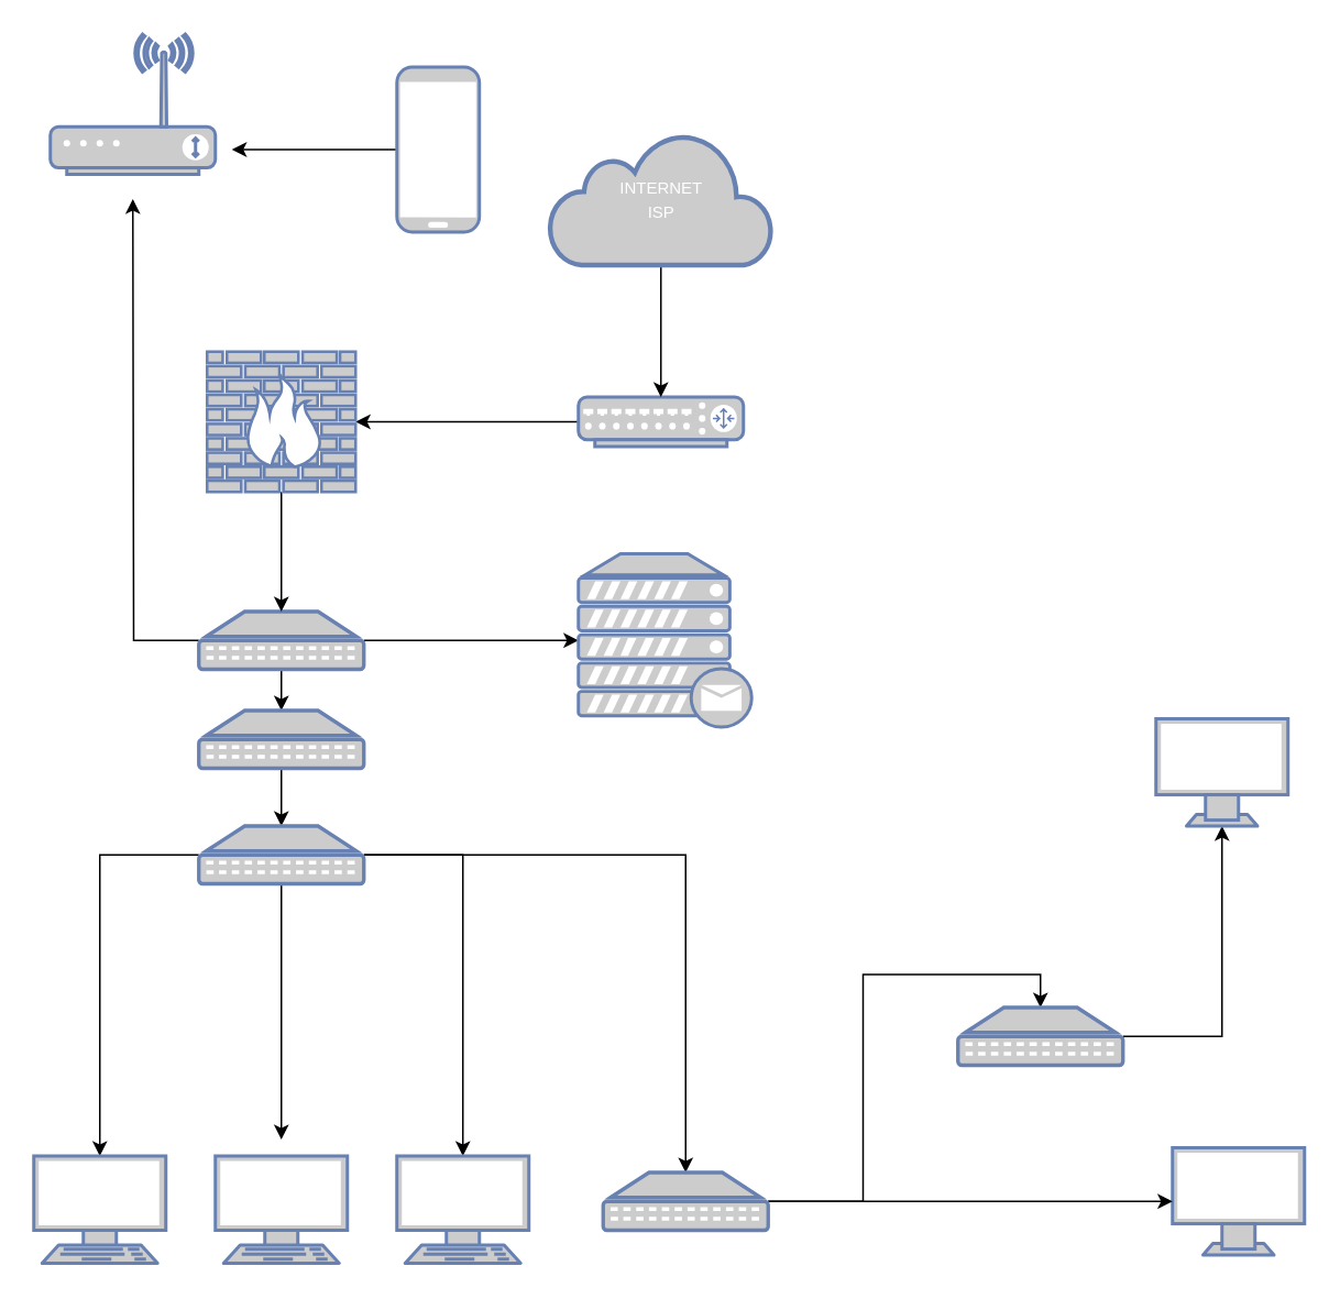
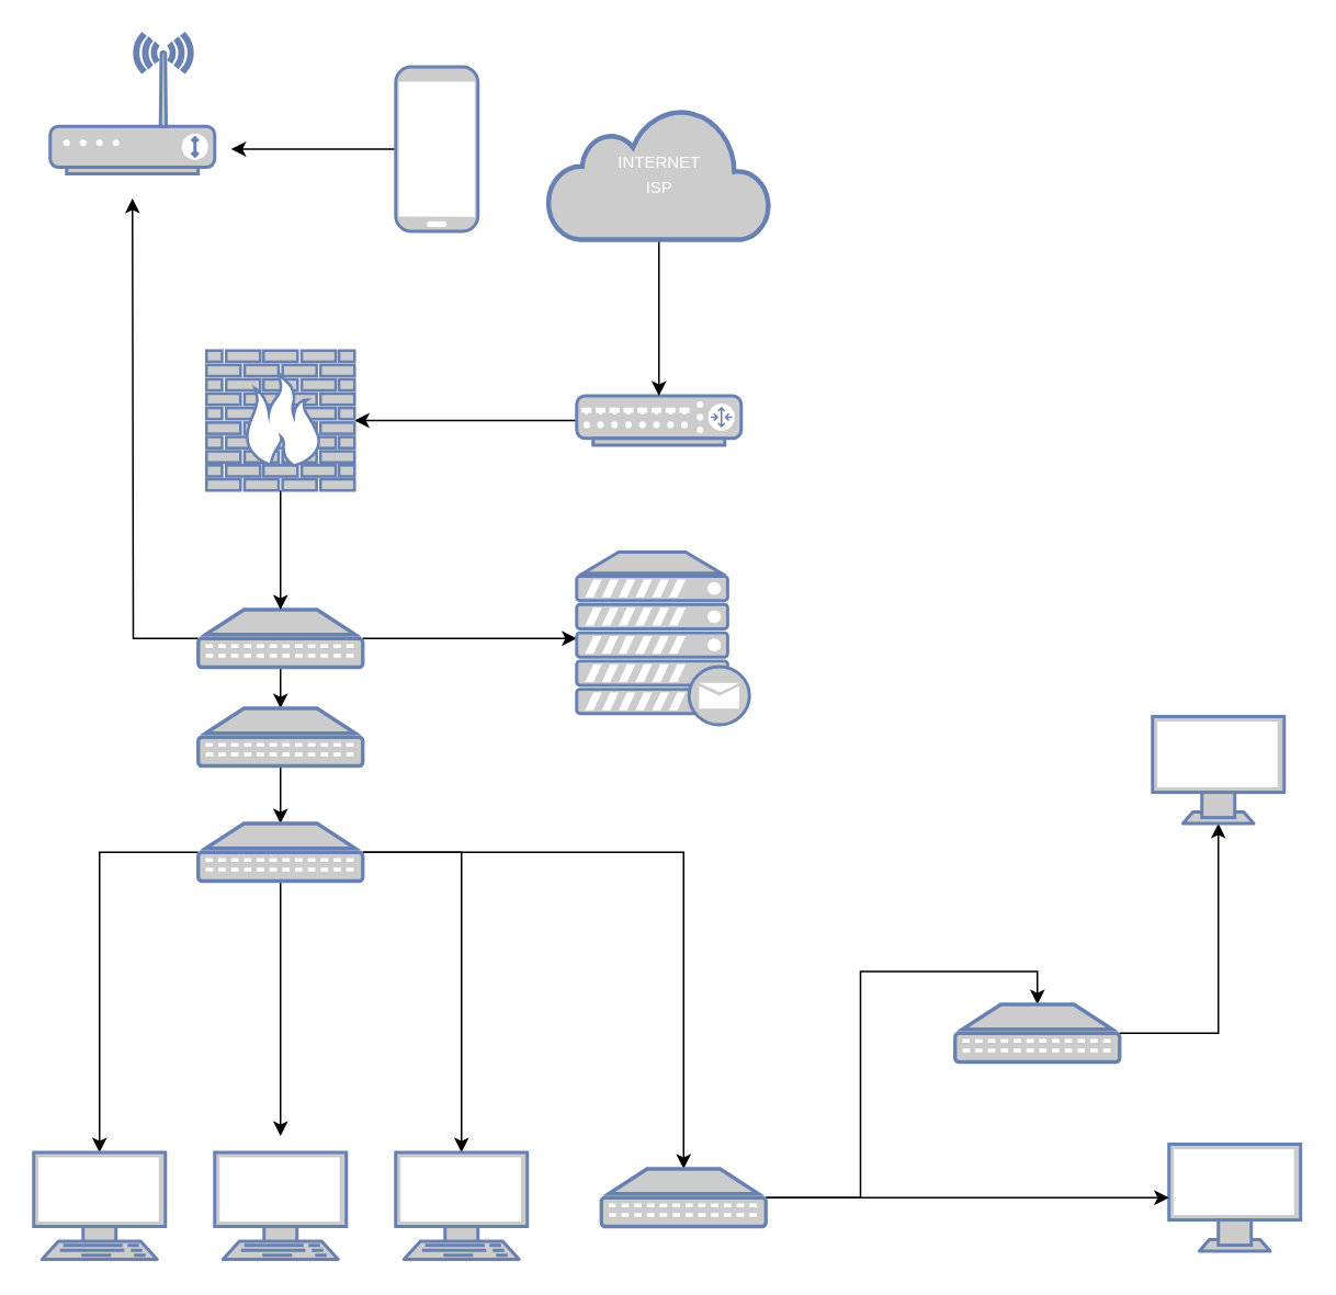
  <mxCell id="0" />
  <mxCell id="1" parent="0" />
  <mxCell id="2" style="edgeStyle=orthogonalEdgeStyle;rounded=0;orthogonalLoop=1;jettySize=auto;html=1;entryX=1;entryY=0.5;entryDx=0;entryDy=0;entryPerimeter=0;" edge="1" parent="1" source="3" target="28"><mxGeometry relative="1" as="geometry" /></mxCell>
  <mxCell id="3" value="" style="fontColor=#0066CC;verticalAlign=top;verticalLabelPosition=bottom;labelPosition=center;align=center;html=1;outlineConnect=0;fillColor=#CCCCCC;strokeColor=#6881B3;gradientColor=none;gradientDirection=north;strokeWidth=2;shape=mxgraph.networks.router;" vertex="1" parent="1"><mxGeometry x="350" y="240" width="100" height="30" as="geometry" /></mxCell>
  <mxCell id="4" style="edgeStyle=orthogonalEdgeStyle;rounded=0;orthogonalLoop=1;jettySize=auto;html=1;exitX=0.5;exitY=1;exitDx=0;exitDy=0;exitPerimeter=0;" edge="1" parent="1" source="5" target="3"><mxGeometry relative="1" as="geometry" /></mxCell>
- <mxCell id="5" value="&lt;font style=&quot;font-size: 10px;&quot;&gt;INTERNET&lt;br&gt;ISP&lt;/font&gt;" style="html=1;outlineConnect=0;fillColor=#CCCCCC;strokeColor=#6881B3;gradientColor=none;gradientDirection=north;strokeWidth=2;shape=mxgraph.networks.cloud;fontColor=#ffffff;" vertex="1" parent="1"><mxGeometry x="332.5" y="80" width="135" height="80" as="geometry" /></mxCell>
+ <mxCell id="5" value="&lt;font style=&quot;font-size: 10px;&quot;&gt;INTERNET&lt;br&gt;ISP&lt;/font&gt;" style="html=1;outlineConnect=0;fillColor=#CCCCCC;strokeColor=#6881B3;gradientColor=none;gradientDirection=north;strokeWidth=2;shape=mxgraph.networks.cloud;fontColor=#ffffff;" vertex="1" parent="1"><mxGeometry x="332.5" y="65" width="135" height="80" as="geometry" /></mxCell>
  <mxCell id="6" style="edgeStyle=orthogonalEdgeStyle;rounded=0;orthogonalLoop=1;jettySize=auto;html=1;" edge="1" parent="1" source="9" target="11"><mxGeometry relative="1" as="geometry" /></mxCell>
  <mxCell id="7" style="edgeStyle=orthogonalEdgeStyle;rounded=0;orthogonalLoop=1;jettySize=auto;html=1;entryX=0;entryY=0.5;entryDx=0;entryDy=0;entryPerimeter=0;" edge="1" parent="1" source="9" target="29"><mxGeometry relative="1" as="geometry" /></mxCell>
  <mxCell id="8" style="edgeStyle=orthogonalEdgeStyle;rounded=0;orthogonalLoop=1;jettySize=auto;html=1;" edge="1" parent="1" source="9"><mxGeometry relative="1" as="geometry"><mxPoint x="80" y="120" as="targetPoint" /></mxGeometry></mxCell>
  <mxCell id="9" value="" style="fontColor=#0066CC;verticalAlign=top;verticalLabelPosition=bottom;labelPosition=center;align=center;html=1;outlineConnect=0;fillColor=#CCCCCC;strokeColor=#6881B3;gradientColor=none;gradientDirection=north;strokeWidth=2;shape=mxgraph.networks.patch_panel;" vertex="1" parent="1"><mxGeometry x="120" y="370" width="100" height="35" as="geometry" /></mxCell>
  <mxCell id="10" style="edgeStyle=orthogonalEdgeStyle;rounded=0;orthogonalLoop=1;jettySize=auto;html=1;" edge="1" parent="1" source="11" target="16"><mxGeometry relative="1" as="geometry" /></mxCell>
  <mxCell id="11" value="" style="fontColor=#0066CC;verticalAlign=top;verticalLabelPosition=bottom;labelPosition=center;align=center;html=1;outlineConnect=0;fillColor=#CCCCCC;strokeColor=#6881B3;gradientColor=none;gradientDirection=north;strokeWidth=2;shape=mxgraph.networks.patch_panel;" vertex="1" parent="1"><mxGeometry x="120" y="430" width="100" height="35" as="geometry" /></mxCell>
  <mxCell id="12" style="edgeStyle=orthogonalEdgeStyle;rounded=0;orthogonalLoop=1;jettySize=auto;html=1;entryX=0.5;entryY=0;entryDx=0;entryDy=0;entryPerimeter=0;" edge="1" parent="1" source="16" target="18"><mxGeometry relative="1" as="geometry" /></mxCell>
  <mxCell id="13" style="edgeStyle=orthogonalEdgeStyle;rounded=0;orthogonalLoop=1;jettySize=auto;html=1;" edge="1" parent="1" source="16"><mxGeometry relative="1" as="geometry"><mxPoint x="170" y="690" as="targetPoint" /></mxGeometry></mxCell>
  <mxCell id="14" style="edgeStyle=orthogonalEdgeStyle;rounded=0;orthogonalLoop=1;jettySize=auto;html=1;entryX=0.5;entryY=0;entryDx=0;entryDy=0;entryPerimeter=0;" edge="1" parent="1" source="16" target="17"><mxGeometry relative="1" as="geometry" /></mxCell>
  <mxCell id="15" style="edgeStyle=orthogonalEdgeStyle;rounded=0;orthogonalLoop=1;jettySize=auto;html=1;entryX=0.5;entryY=0;entryDx=0;entryDy=0;entryPerimeter=0;" edge="1" parent="1" source="16" target="23"><mxGeometry relative="1" as="geometry" /></mxCell>
  <mxCell id="16" value="" style="fontColor=#0066CC;verticalAlign=top;verticalLabelPosition=bottom;labelPosition=center;align=center;html=1;outlineConnect=0;fillColor=#CCCCCC;strokeColor=#6881B3;gradientColor=none;gradientDirection=north;strokeWidth=2;shape=mxgraph.networks.patch_panel;" vertex="1" parent="1"><mxGeometry x="120" y="500" width="100" height="35" as="geometry" /></mxCell>
  <mxCell id="17" value="" style="fontColor=#0066CC;verticalAlign=top;verticalLabelPosition=bottom;labelPosition=center;align=center;html=1;outlineConnect=0;fillColor=#CCCCCC;strokeColor=#6881B3;gradientColor=none;gradientDirection=north;strokeWidth=2;shape=mxgraph.networks.terminal;" vertex="1" parent="1"><mxGeometry x="240" y="700" width="80" height="65" as="geometry" /></mxCell>
  <mxCell id="18" value="" style="fontColor=#0066CC;verticalAlign=top;verticalLabelPosition=bottom;labelPosition=center;align=center;html=1;outlineConnect=0;fillColor=#CCCCCC;strokeColor=#6881B3;gradientColor=none;gradientDirection=north;strokeWidth=2;shape=mxgraph.networks.terminal;" vertex="1" parent="1"><mxGeometry x="20" y="700" width="80" height="65" as="geometry" /></mxCell>
  <mxCell id="19" value="" style="fontColor=#0066CC;verticalAlign=top;verticalLabelPosition=bottom;labelPosition=center;align=center;html=1;outlineConnect=0;fillColor=#CCCCCC;strokeColor=#6881B3;gradientColor=none;gradientDirection=north;strokeWidth=2;shape=mxgraph.networks.terminal;" vertex="1" parent="1"><mxGeometry x="130" y="700" width="80" height="65" as="geometry" /></mxCell>
  <mxCell id="20" value="" style="fontColor=#0066CC;verticalAlign=top;verticalLabelPosition=bottom;labelPosition=center;align=center;html=1;outlineConnect=0;fillColor=#CCCCCC;strokeColor=#6881B3;gradientColor=none;gradientDirection=north;strokeWidth=2;shape=mxgraph.networks.monitor;" vertex="1" parent="1"><mxGeometry x="710" y="695" width="80" height="65" as="geometry" /></mxCell>
  <mxCell id="21" style="edgeStyle=orthogonalEdgeStyle;rounded=0;orthogonalLoop=1;jettySize=auto;html=1;entryX=0;entryY=0.5;entryDx=0;entryDy=0;entryPerimeter=0;" edge="1" parent="1" source="23" target="20"><mxGeometry relative="1" as="geometry" /></mxCell>
  <mxCell id="22" style="edgeStyle=orthogonalEdgeStyle;rounded=0;orthogonalLoop=1;jettySize=auto;html=1;entryX=0.5;entryY=0;entryDx=0;entryDy=0;entryPerimeter=0;" edge="1" parent="1" source="23" target="25"><mxGeometry relative="1" as="geometry" /></mxCell>
  <mxCell id="23" value="" style="fontColor=#0066CC;verticalAlign=top;verticalLabelPosition=bottom;labelPosition=center;align=center;html=1;outlineConnect=0;fillColor=#CCCCCC;strokeColor=#6881B3;gradientColor=none;gradientDirection=north;strokeWidth=2;shape=mxgraph.networks.patch_panel;" vertex="1" parent="1"><mxGeometry x="365" y="710" width="100" height="35" as="geometry" /></mxCell>
  <mxCell id="24" style="edgeStyle=orthogonalEdgeStyle;rounded=0;orthogonalLoop=1;jettySize=auto;html=1;" edge="1" parent="1" source="25" target="26"><mxGeometry relative="1" as="geometry" /></mxCell>
  <mxCell id="25" value="" style="fontColor=#0066CC;verticalAlign=top;verticalLabelPosition=bottom;labelPosition=center;align=center;html=1;outlineConnect=0;fillColor=#CCCCCC;strokeColor=#6881B3;gradientColor=none;gradientDirection=north;strokeWidth=2;shape=mxgraph.networks.patch_panel;" vertex="1" parent="1"><mxGeometry x="580" y="610" width="100" height="35" as="geometry" /></mxCell>
  <mxCell id="26" value="" style="fontColor=#0066CC;verticalAlign=top;verticalLabelPosition=bottom;labelPosition=center;align=center;html=1;outlineConnect=0;fillColor=#CCCCCC;strokeColor=#6881B3;gradientColor=none;gradientDirection=north;strokeWidth=2;shape=mxgraph.networks.monitor;" vertex="1" parent="1"><mxGeometry x="700" y="435" width="80" height="65" as="geometry" /></mxCell>
  <mxCell id="27" style="edgeStyle=orthogonalEdgeStyle;rounded=0;orthogonalLoop=1;jettySize=auto;html=1;entryX=0.5;entryY=0;entryDx=0;entryDy=0;entryPerimeter=0;" edge="1" parent="1" source="28" target="9"><mxGeometry relative="1" as="geometry" /></mxCell>
  <mxCell id="28" value="" style="fontColor=#0066CC;verticalAlign=top;verticalLabelPosition=bottom;labelPosition=center;align=center;html=1;outlineConnect=0;fillColor=#CCCCCC;strokeColor=#6881B3;gradientColor=none;gradientDirection=north;strokeWidth=2;shape=mxgraph.networks.firewall;" vertex="1" parent="1"><mxGeometry x="125" y="212.5" width="90" height="85" as="geometry" /></mxCell>
  <mxCell id="29" value="" style="fontColor=#0066CC;verticalAlign=top;verticalLabelPosition=bottom;labelPosition=center;align=center;html=1;outlineConnect=0;fillColor=#CCCCCC;strokeColor=#6881B3;gradientColor=none;gradientDirection=north;strokeWidth=2;shape=mxgraph.networks.mail_server;" vertex="1" parent="1"><mxGeometry x="350" y="335" width="105" height="105" as="geometry" /></mxCell>
  <mxCell id="30" value="" style="fontColor=#0066CC;verticalAlign=top;verticalLabelPosition=bottom;labelPosition=center;align=center;html=1;outlineConnect=0;fillColor=#CCCCCC;strokeColor=#6881B3;gradientColor=none;gradientDirection=north;strokeWidth=2;shape=mxgraph.networks.wireless_modem;" vertex="1" parent="1"><mxGeometry x="30" y="20" width="100" height="85" as="geometry" /></mxCell>
  <mxCell id="31" style="edgeStyle=orthogonalEdgeStyle;rounded=0;orthogonalLoop=1;jettySize=auto;html=1;" edge="1" parent="1" source="32"><mxGeometry relative="1" as="geometry"><mxPoint x="140" y="90" as="targetPoint" /></mxGeometry></mxCell>
  <mxCell id="32" value="" style="fontColor=#0066CC;verticalAlign=top;verticalLabelPosition=bottom;labelPosition=center;align=center;html=1;outlineConnect=0;fillColor=#CCCCCC;strokeColor=#6881B3;gradientColor=none;gradientDirection=north;strokeWidth=2;shape=mxgraph.networks.mobile;" vertex="1" parent="1"><mxGeometry x="240" y="40" width="50" height="100" as="geometry" /></mxCell>
